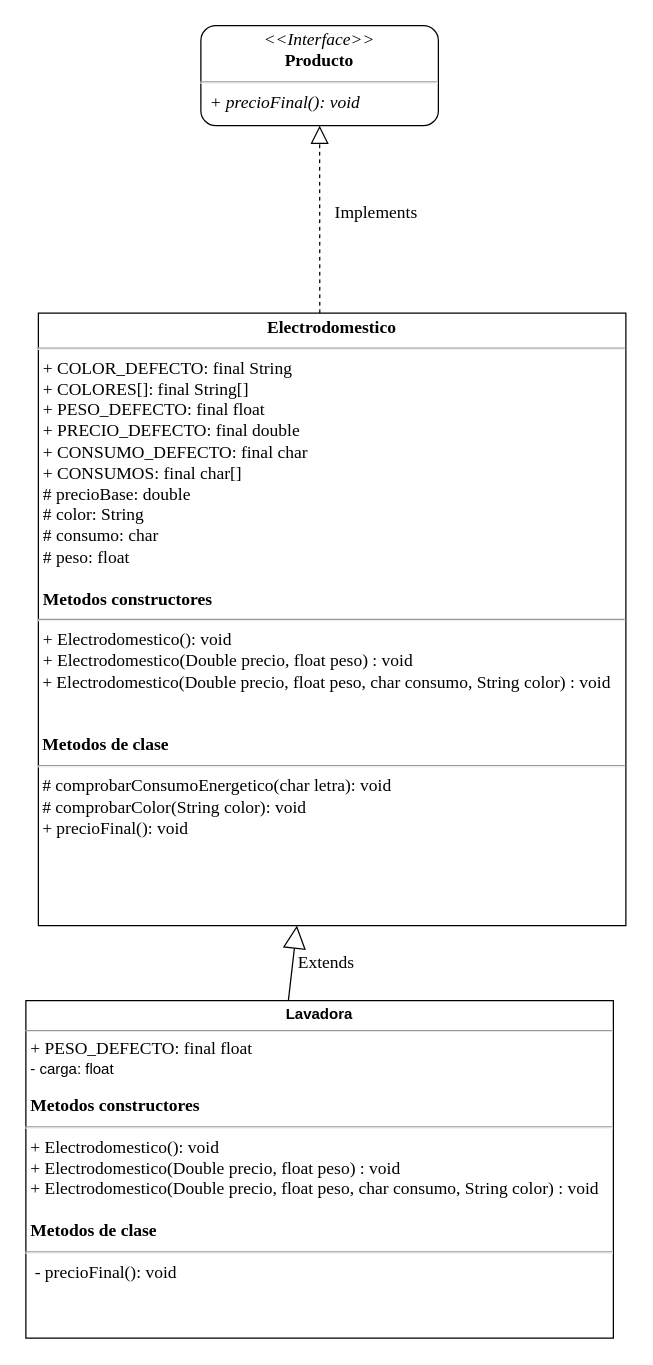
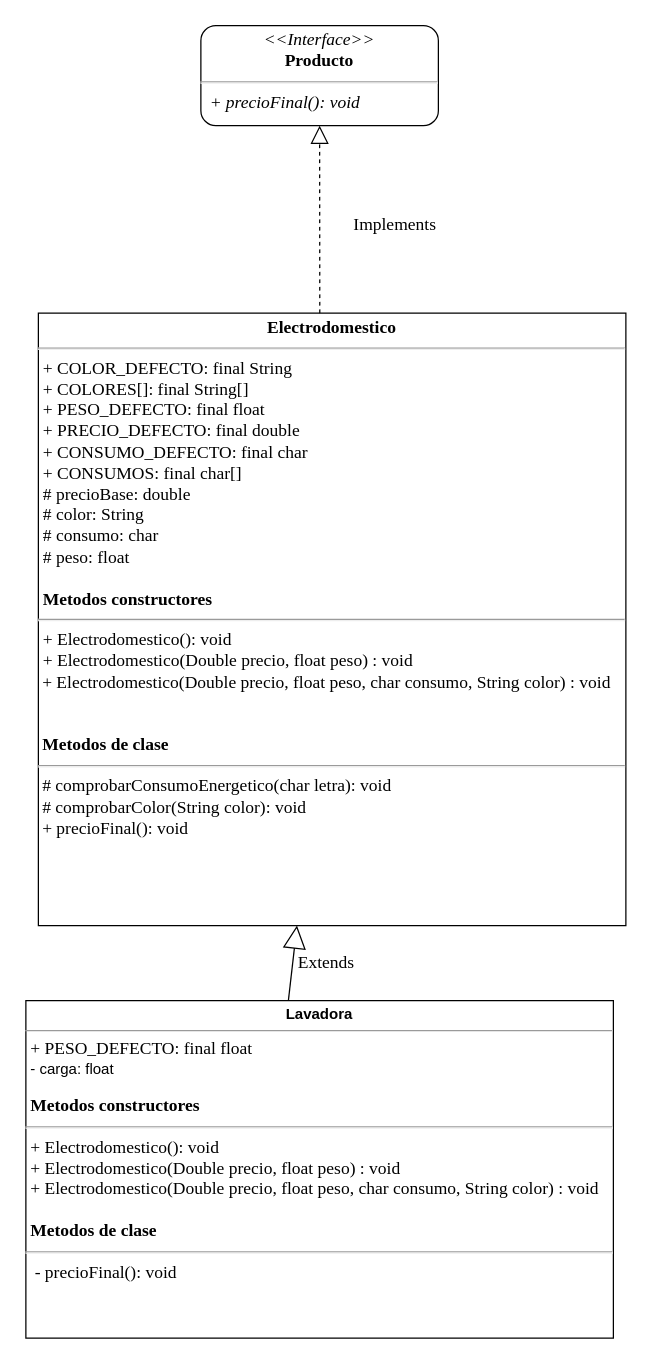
  <mxCell id="0" />
  <mxCell id="1" parent="0" />
  <mxCell id="2" value="&lt;h1 style=&quot;margin: 4px 0px 0px ; text-align: center ; font-size: 14px&quot;&gt;&lt;b style=&quot;font-size: 14px&quot;&gt;Electrodomestico&lt;/b&gt;&lt;/h1&gt;&lt;hr style=&quot;font-size: 14px&quot;&gt;&lt;p style=&quot;margin: 0px 0px 0px 4px ; font-size: 14px&quot;&gt;+&amp;nbsp;COLOR_DEFECTO: final String&lt;/p&gt;&lt;p style=&quot;margin: 0px 0px 0px 4px ; font-size: 14px&quot;&gt;+ COLORES[]: final String[]&lt;/p&gt;&lt;p style=&quot;margin: 0px 0px 0px 4px ; font-size: 14px&quot;&gt;+ PESO_DEFECTO: final float&lt;/p&gt;&lt;p style=&quot;margin: 0px 0px 0px 4px ; font-size: 14px&quot;&gt;+ PRECIO_DEFECTO: final double&lt;/p&gt;&lt;p style=&quot;margin: 0px 0px 0px 4px ; font-size: 14px&quot;&gt;+ CONSUMO_DEFECTO: final char&lt;/p&gt;&lt;p style=&quot;margin: 0px 0px 0px 4px ; font-size: 14px&quot;&gt;+ CONSUMOS: final char[]&lt;/p&gt;&lt;p style=&quot;margin: 0px 0px 0px 4px ; font-size: 14px&quot;&gt;# precioBase: double&lt;/p&gt;&lt;p style=&quot;margin: 0px 0px 0px 4px ; font-size: 14px&quot;&gt;# color: String&lt;/p&gt;&lt;p style=&quot;margin: 0px 0px 0px 4px ; font-size: 14px&quot;&gt;# consumo: char&lt;/p&gt;&lt;p style=&quot;margin: 0px 0px 0px 4px ; font-size: 14px&quot;&gt;# peso: float&amp;nbsp;&lt;/p&gt;&lt;p style=&quot;margin: 0px 0px 0px 4px ; font-size: 14px&quot;&gt;&lt;br style=&quot;font-size: 14px&quot;&gt;&lt;/p&gt;&lt;h1 style=&quot;margin: 0px 0px 0px 4px ; font-size: 14px&quot;&gt;Metodos constructores&lt;/h1&gt;&lt;hr style=&quot;font-size: 14px&quot;&gt;&lt;p style=&quot;margin: 0px 0px 0px 4px ; font-size: 14px&quot;&gt;+ Electrodomestico(): void&lt;/p&gt;&lt;p style=&quot;margin: 0px 0px 0px 4px ; font-size: 14px&quot;&gt;+ Electrodomestico(Double precio, float peso) : void&lt;/p&gt;&lt;p style=&quot;margin: 0px 0px 0px 4px ; font-size: 14px&quot;&gt;&lt;/p&gt;&amp;nbsp;+ Electrodomestico(Double precio, float peso, char consumo, String color) : void&lt;br&gt;&lt;br&gt;&amp;nbsp;&lt;br&gt;&lt;b&gt;&amp;nbsp;Metodos de clase&lt;/b&gt;&lt;span&gt;&#09;&lt;/span&gt;&lt;hr&gt;&amp;nbsp;# comprobarConsumoEnergetico(char letra): void&lt;br&gt;&amp;nbsp;# comprobarColor(String color): void&lt;br&gt;&amp;nbsp;+ precioFinal(): void" style="verticalAlign=top;align=left;overflow=fill;fontSize=14;fontFamily=Calibri;html=1;fontSource=https%3A%2F%2Ffonts.googleapis.com%2Fcss%3Ffamily%3DCalibri;" parent="1" vertex="1"><mxGeometry x="30" y="250" width="470" height="490" as="geometry" /></mxCell>
  <mxCell id="3" value="&lt;p style=&quot;margin: 0px ; margin-top: 4px ; text-align: center&quot;&gt;&lt;b&gt;Lavadora&lt;/b&gt;&lt;/p&gt;&lt;hr size=&quot;1&quot;&gt;&lt;p style=&quot;font-family: &amp;#34;calibri&amp;#34; ; font-size: 14px ; margin: 0px 0px 0px 4px&quot;&gt;+ PESO_DEFECTO: final float&lt;/p&gt;&lt;p style=&quot;margin: 0px ; margin-left: 4px&quot;&gt;&lt;span&gt;- carga: float&lt;/span&gt;&lt;br&gt;&lt;/p&gt;&lt;p style=&quot;margin: 0px ; margin-left: 4px&quot;&gt;&lt;span&gt;&lt;br&gt;&lt;/span&gt;&lt;/p&gt;&lt;h1 style=&quot;font-family: &amp;#34;calibri&amp;#34; ; margin: 0px 0px 0px 4px ; font-size: 14px&quot;&gt;Metodos constructores&lt;/h1&gt;&lt;hr style=&quot;font-family: &amp;#34;calibri&amp;#34; ; font-size: 14px&quot;&gt;&lt;p style=&quot;font-family: &amp;#34;calibri&amp;#34; ; font-size: 14px ; margin: 0px 0px 0px 4px&quot;&gt;+ Electrodomestico(): void&lt;/p&gt;&lt;p style=&quot;font-family: &amp;#34;calibri&amp;#34; ; font-size: 14px ; margin: 0px 0px 0px 4px&quot;&gt;+ Electrodomestico(Double precio, float peso) : void&lt;/p&gt;&lt;p style=&quot;font-family: &amp;#34;calibri&amp;#34; ; font-size: 14px ; margin: 0px 0px 0px 4px&quot;&gt;&lt;/p&gt;&lt;p style=&quot;margin: 0px ; margin-left: 4px&quot;&gt;&lt;span style=&quot;font-family: &amp;#34;calibri&amp;#34; ; font-size: 14px&quot;&gt;+ Electrodomestico(Double precio, float peso, char consumo, String color) : void&lt;/span&gt;&lt;br style=&quot;font-family: &amp;#34;calibri&amp;#34; ; font-size: 14px&quot;&gt;&lt;/p&gt;&lt;p style=&quot;margin: 0px ; margin-left: 4px&quot;&gt;&lt;span style=&quot;font-family: &amp;#34;calibri&amp;#34; ; font-size: 14px&quot;&gt;&lt;br&gt;&lt;/span&gt;&lt;/p&gt;&lt;p style=&quot;margin: 0px ; margin-left: 4px&quot;&gt;&lt;b style=&quot;font-family: &amp;#34;calibri&amp;#34; ; font-size: 14px&quot;&gt;Metodos de clase&lt;/b&gt;&lt;span style=&quot;font-family: &amp;#34;calibri&amp;#34; ; font-size: 14px&quot;&gt;&lt;/span&gt;&lt;/p&gt;&lt;hr style=&quot;font-family: &amp;#34;calibri&amp;#34; ; font-size: 14px&quot;&gt;&lt;p style=&quot;margin: 0px ; margin-left: 4px&quot;&gt;&lt;span style=&quot;font-family: &amp;#34;calibri&amp;#34; ; font-size: 14px&quot;&gt;&amp;nbsp;- precioFinal(): void&lt;/span&gt;&lt;br&gt;&lt;/p&gt;" style="verticalAlign=top;align=left;overflow=fill;fontSize=12;fontFamily=Helvetica;html=1;" vertex="1" parent="1"><mxGeometry x="20" y="800" width="470" height="270" as="geometry" /></mxCell>
  <mxCell id="4" value="&lt;p style=&quot;margin: 4px 0px 0px ; text-align: center ; font-size: 14px&quot;&gt;&lt;i style=&quot;font-size: 14px&quot;&gt;&amp;lt;&amp;lt;Interface&amp;gt;&amp;gt;&lt;/i&gt;&lt;br style=&quot;font-size: 14px&quot;&gt;&lt;b style=&quot;font-size: 14px&quot;&gt;Producto&lt;/b&gt;&lt;/p&gt;&lt;hr style=&quot;font-size: 14px&quot;&gt;&lt;p style=&quot;margin: 0px 0px 0px 4px ; font-size: 14px&quot;&gt;&lt;i&gt;&amp;nbsp;+&lt;span&gt;&amp;nbsp;precioFinal(): void&lt;/span&gt;&lt;/i&gt;&lt;/p&gt;" style="verticalAlign=top;align=left;overflow=fill;fontSize=14;fontFamily=Calibri;html=1;fontSource=https%3A%2F%2Ffonts.googleapis.com%2Fcss%3Ffamily%3DCalibri;rounded=1;" vertex="1" parent="1"><mxGeometry x="160" y="20" width="190" height="80" as="geometry" /></mxCell>
  <mxCell id="5" value="Extends" style="endArrow=block;endSize=16;endFill=0;html=1;rounded=0;fontFamily=Calibri;fontSource=https%3A%2F%2Ffonts.googleapis.com%2Fcss%3Ffamily%3DCalibri;fontSize=14;" edge="1" parent="1" target="2"><mxGeometry x="0.1" y="-26" width="160" relative="1" as="geometry"><mxPoint x="230" y="800" as="sourcePoint" /><mxPoint x="360" y="780" as="targetPoint" /><mxPoint as="offset" /></mxGeometry></mxCell>
  <mxCell id="6" value="" style="endArrow=block;dashed=1;endFill=0;endSize=12;html=1;rounded=0;fontFamily=Calibri;fontSource=https%3A%2F%2Ffonts.googleapis.com%2Fcss%3Ffamily%3DCalibri;fontSize=14;entryX=0.5;entryY=1;entryDx=0;entryDy=0;exitX=0.479;exitY=0;exitDx=0;exitDy=0;exitPerimeter=0;" edge="1" parent="1" source="2" target="4"><mxGeometry width="160" relative="1" as="geometry"><mxPoint x="220" y="310" as="sourcePoint" /><mxPoint x="380" y="310" as="targetPoint" /></mxGeometry></mxCell>
- <mxCell id="7" value="Implements" style="text;html=1;align=center;verticalAlign=middle;resizable=0;points=[];autosize=1;strokeColor=none;fillColor=none;fontSize=14;fontFamily=Calibri;" vertex="1" parent="1"><mxGeometry x="260" y="160" width="80" height="20" as="geometry" /></mxCell>
+ <mxCell id="7" value="Implements" style="text;html=1;align=center;verticalAlign=middle;resizable=0;points=[];autosize=1;strokeColor=none;fillColor=none;fontSize=14;fontFamily=Calibri;" vertex="1" parent="1"><mxGeometry x="275" y="170" width="80" height="20" as="geometry" /></mxCell>
